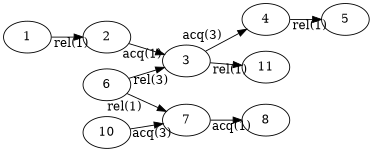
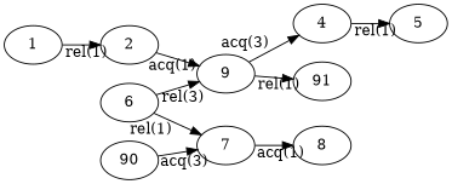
  digraph {
    rankdir=LR
    edge [xlabel="rel(1)"]
    1
    2
-   3
+   3 [label=9]
    4
-   11
+   11 [label=91]
    5
    6
    7
    8
-   10
+   10 [label=90]
    1 -> 2
    2 -> 3 [xlabel="acq(1)"]
    3 -> 4 [xlabel="acq(3)"]
    3 -> 11
    4 -> 5
    6 -> 3 [xlabel="rel(3)"]
    6 -> 7
    7 -> 8 [xlabel="acq(1)"]
    10 -> 7 [xlabel="acq(3)"]
  }
